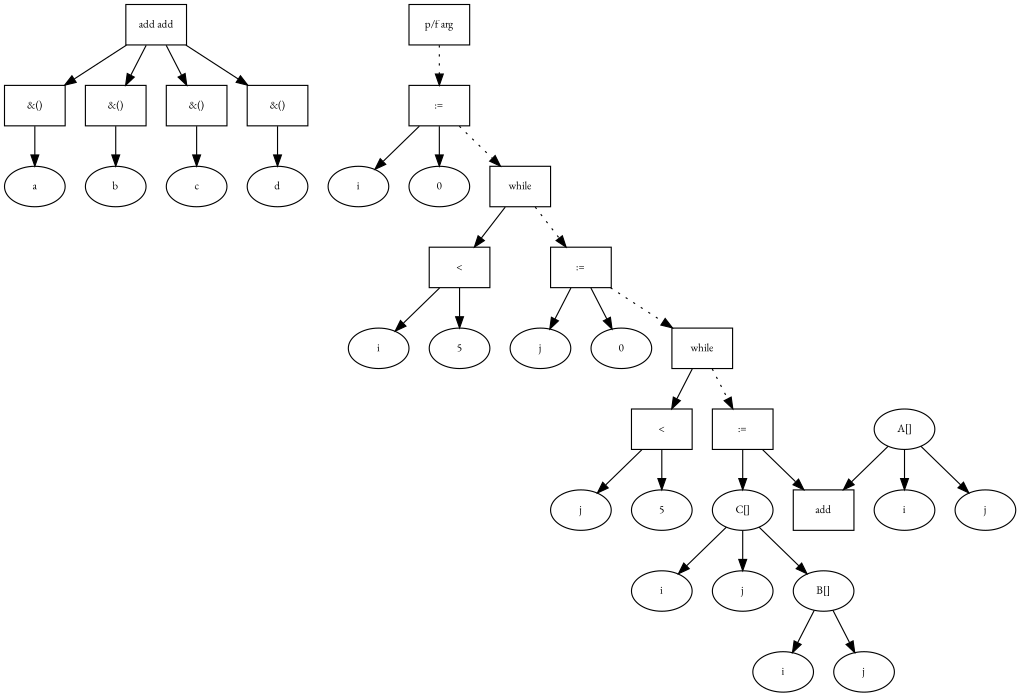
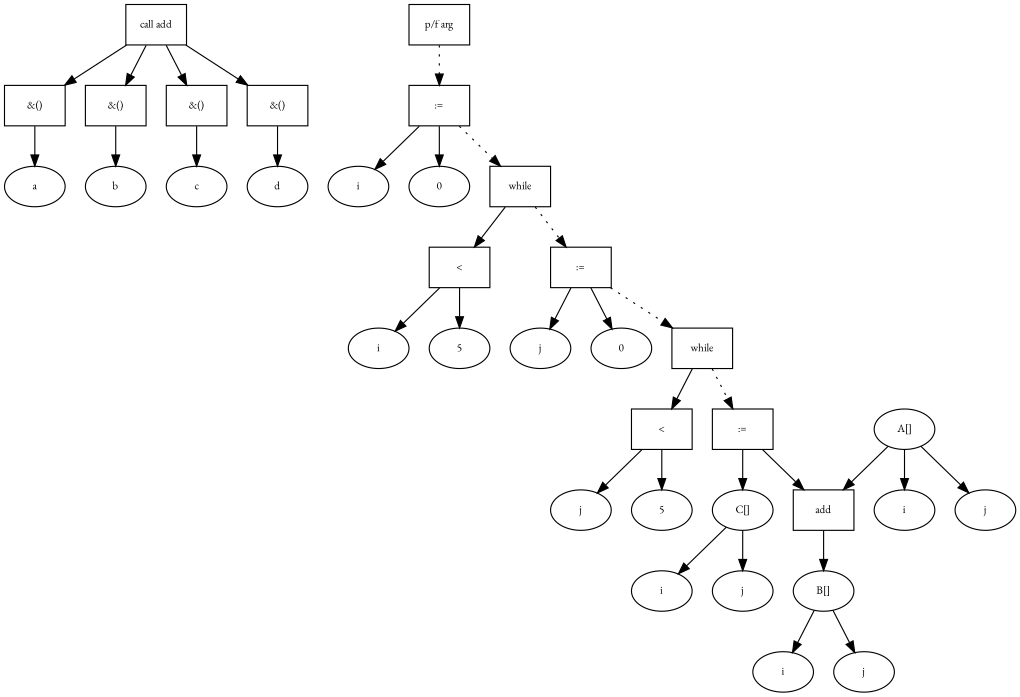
  digraph {
    fontname="EB Garamond"
    fontsize=10
    node [fontname="EB Garamond" fontsize=10 shape=ellipse]
    edge [fontname="EB Garamond" fontsize=10]
-   n1 [label="add add" shape=box]
+   n1 [label="call add" shape=box]
    n2 [label="&()" shape=box]
    n3 [label="&()" shape=box]
    n4 [label="&()" shape=box]
    n5 [label="&()" shape=box]
    n6 [label="p/f arg" shape=box]
    n7 [label=":=" shape=box]
    n8 [label=a]
    n9 [label=b]
    n10 [label=c]
    n11 [label=d]
    n12 [label=i]
    n13 [label=0]
    n14 [label=while shape=box]
    n15 [label="<" shape=box]
    n16 [label=":=" shape=box]
    n17 [label=i]
    n18 [label=5]
    n19 [label=j]
    n20 [label=0]
    n21 [label=while shape=box]
    n22 [label="<" shape=box]
    n23 [label=":=" shape=box]
    n24 [label=j]
    n25 [label=5]
    n26 [label="C[]"]
    n27 [label=add shape=box]
    n28 [label=i]
    n29 [label=j]
    n30 [label="B[]"]
    n31 [label="A[]"]
    n32 [label=i]
    n33 [label=j]
    n34 [label=i]
    n35 [label=j]
    n1 -> n2
    n1 -> n3
    n1 -> n4
    n1 -> n5
    n2 -> n8
    n3 -> n9
    n4 -> n10
    n5 -> n11
    n6 -> n7 [style=dotted]
    n7 -> n12
    n7 -> n13
    n7 -> n14 [style=dotted]
    n14 -> n15
    n14 -> n16 [style=dotted]
    n15 -> n17
    n15 -> n18
    n16 -> n19
    n16 -> n20
    n16 -> n21 [style=dotted]
    n21 -> n22
    n21 -> n23 [style=dotted]
    n22 -> n24
    n22 -> n25
    n23 -> n26
    n23 -> n27
    n26 -> n28
    n26 -> n29
-   n26 -> n30
+   n27 -> n30
    n30 -> n34
    n30 -> n35
    n31 -> n27
    n31 -> n32
    n31 -> n33
  }
